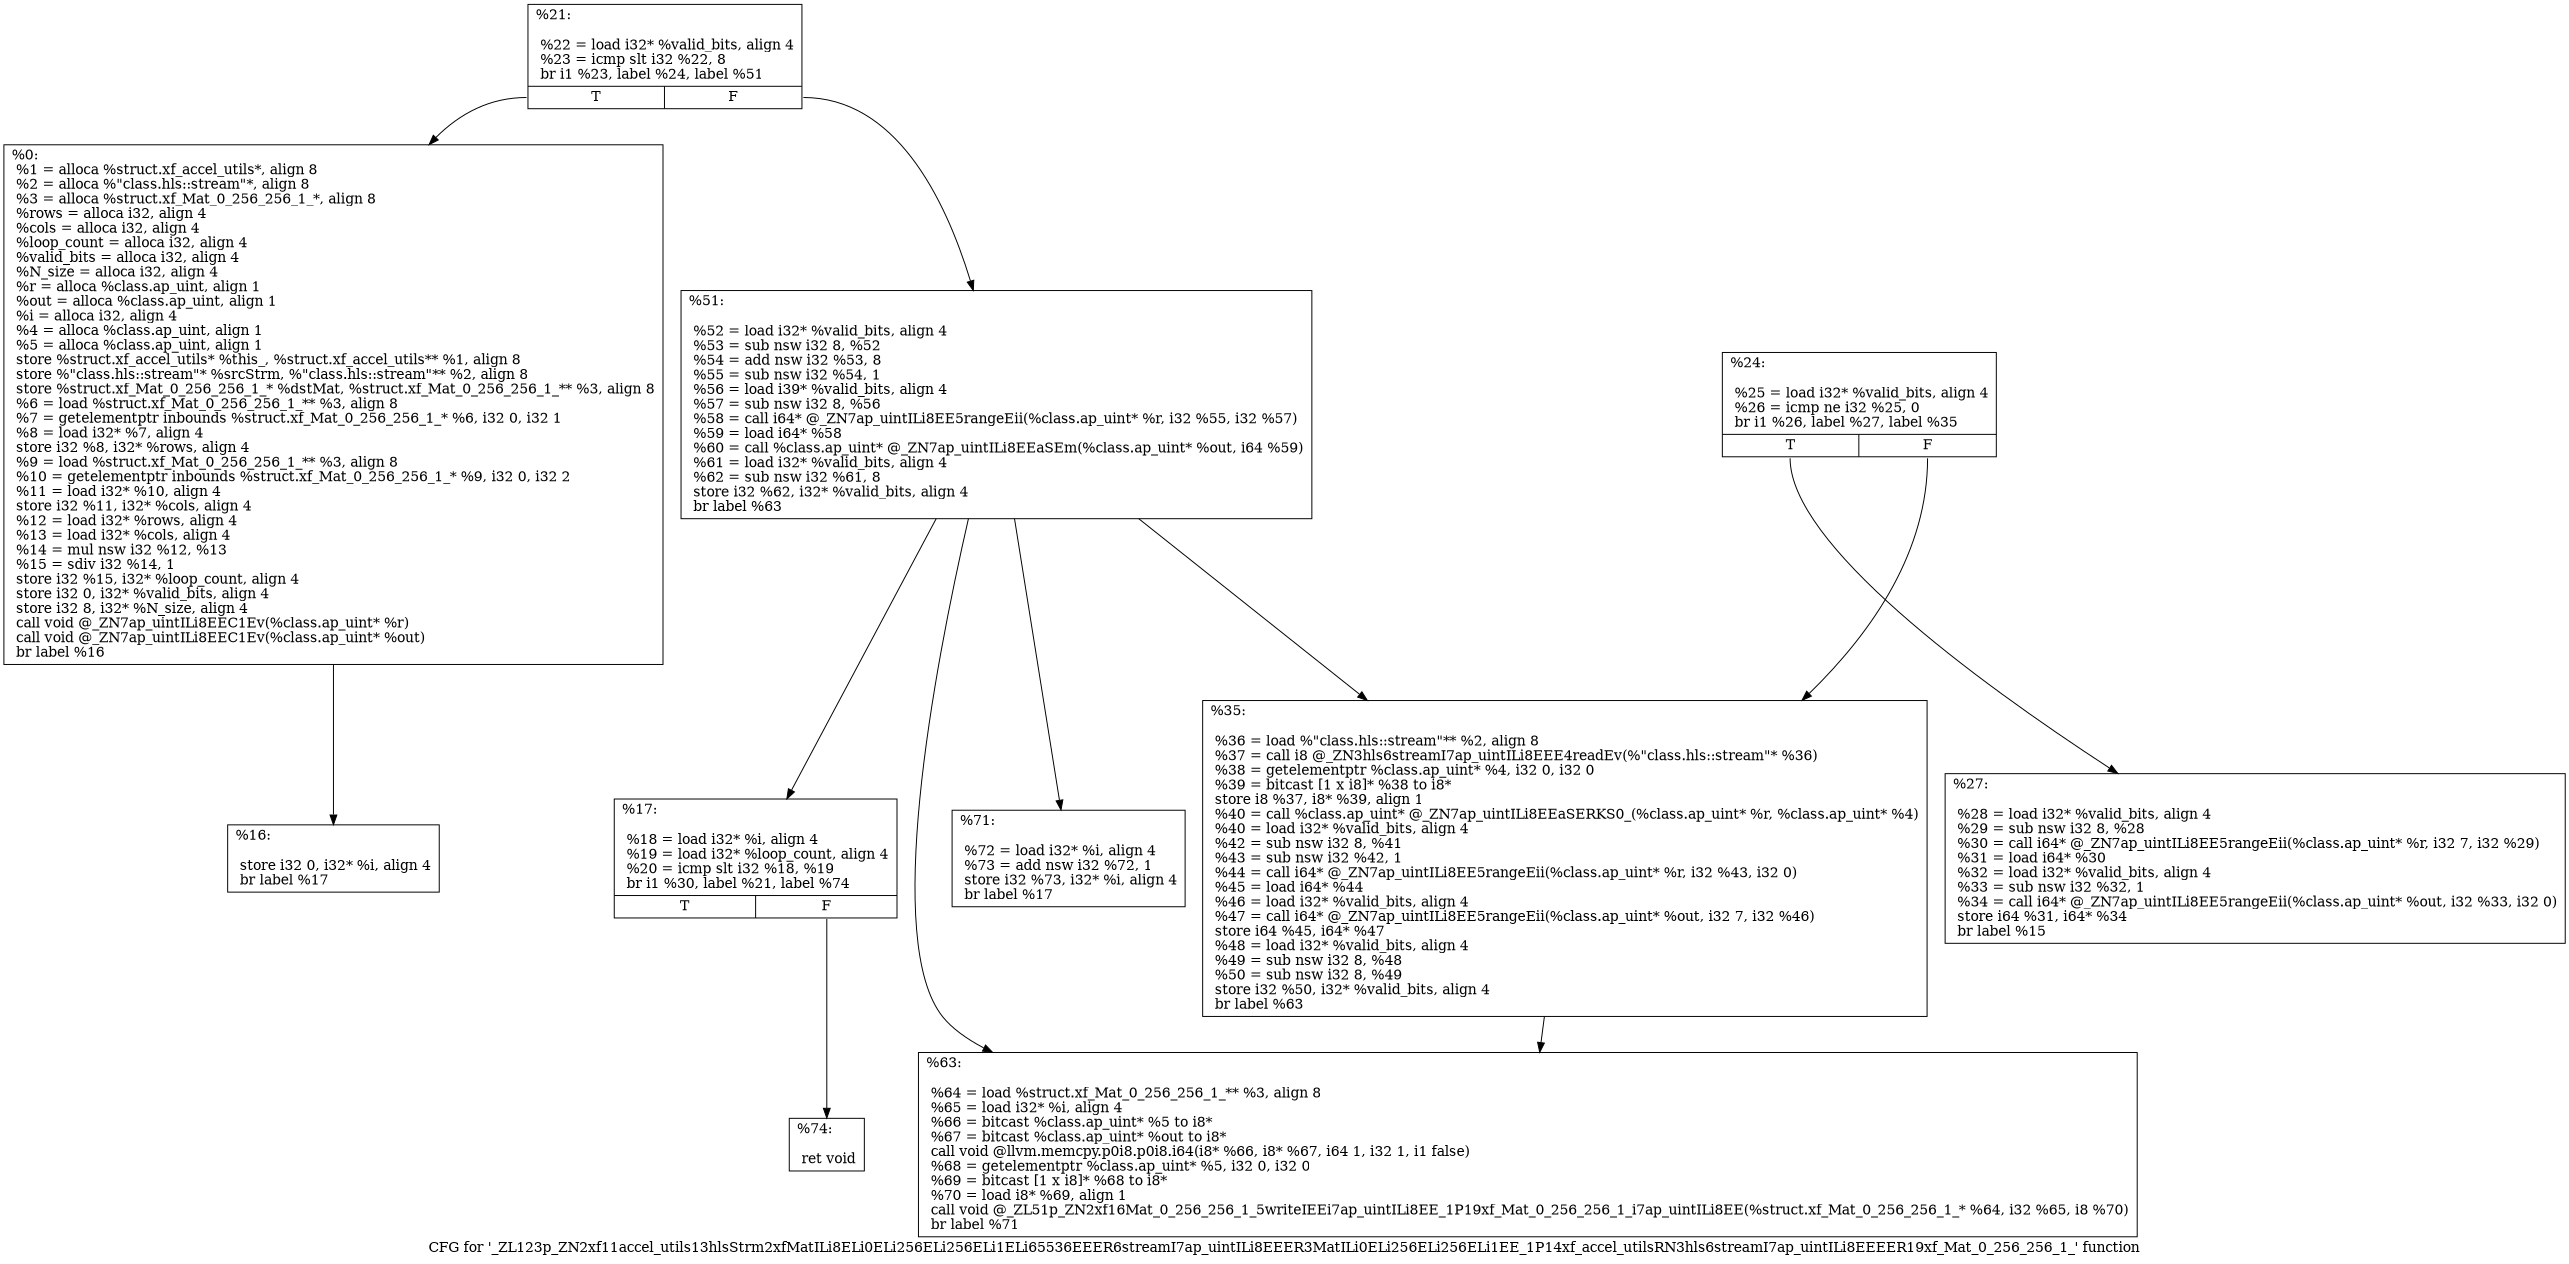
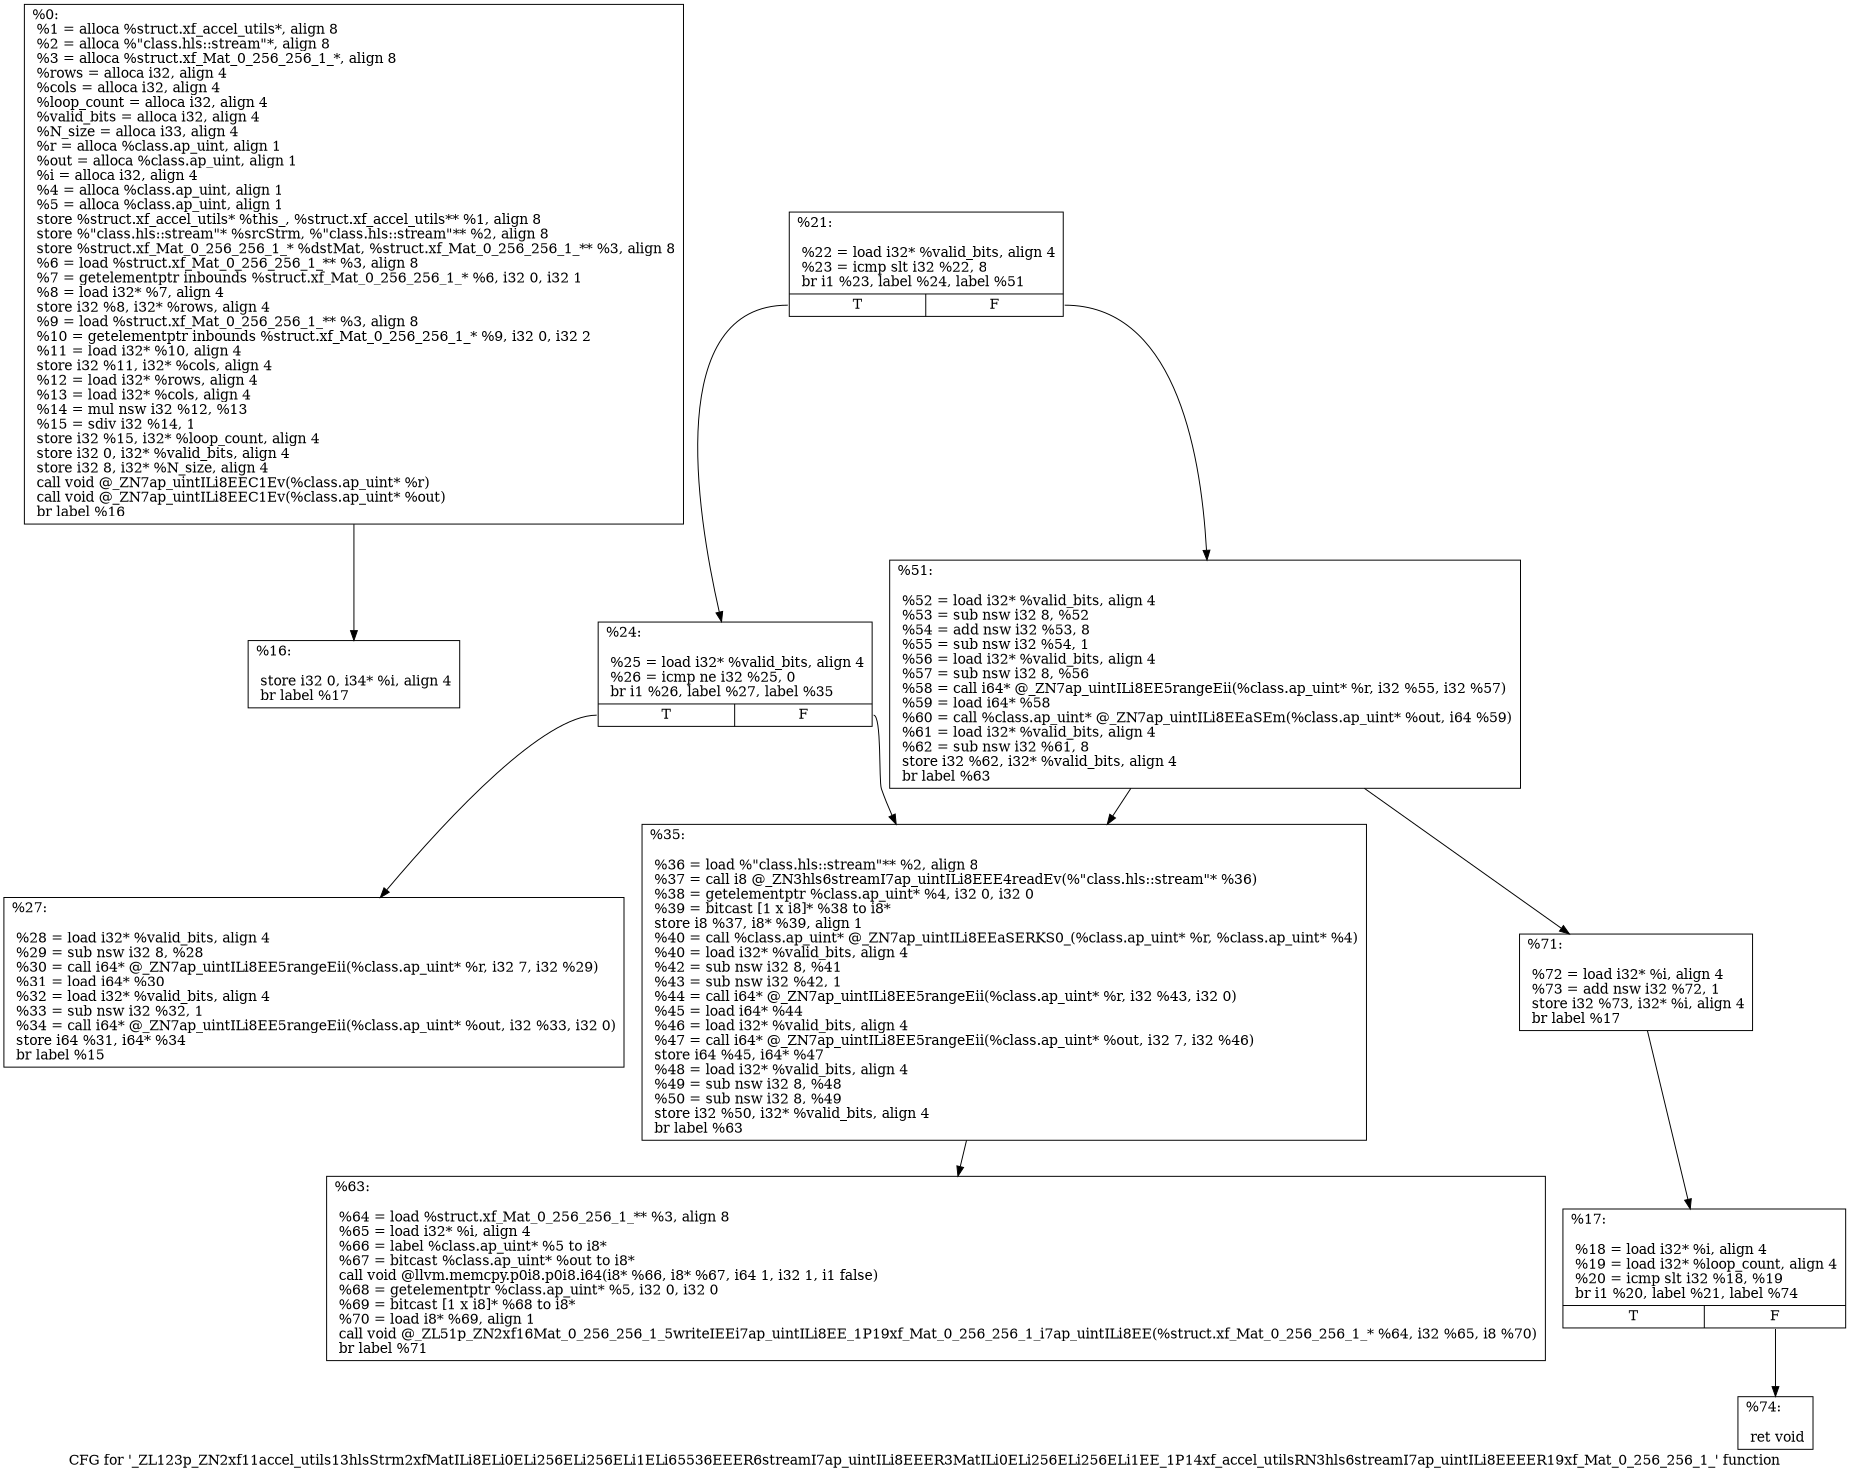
  digraph {
    label="CFG for '_ZL123p_ZN2xf11accel_utils13hlsStrm2xfMatILi8ELi0ELi256ELi256ELi1ELi65536EEER6streamI7ap_uintILi8EEER3MatILi0ELi256ELi256ELi1EE_1P14xf_accel_utilsRN3hls6streamI7ap_uintILi8EEEER19xf_Mat_0_256_256_1_' function"
    node [shape=record]
-   n1 [label="{%0:\l  %1 = alloca %struct.xf_accel_utils*, align 8\l  %2 = alloca %\"class.hls::stream\"*, align 8\l  %3 = alloca %struct.xf_Mat_0_256_256_1_*, align 8\l  %rows = alloca i32, align 4\l  %cols = alloca i32, align 4\l  %loop_count = alloca i32, align 4\l  %valid_bits = alloca i32, align 4\l  %N_size = alloca i32, align 4\l  %r = alloca %class.ap_uint, align 1\l  %out = alloca %class.ap_uint, align 1\l  %i = alloca i32, align 4\l  %4 = alloca %class.ap_uint, align 1\l  %5 = alloca %class.ap_uint, align 1\l  store %struct.xf_accel_utils* %this_, %struct.xf_accel_utils** %1, align 8\l  store %\"class.hls::stream\"* %srcStrm, %\"class.hls::stream\"** %2, align 8\l  store %struct.xf_Mat_0_256_256_1_* %dstMat, %struct.xf_Mat_0_256_256_1_** %3, align 8\l  %6 = load %struct.xf_Mat_0_256_256_1_** %3, align 8\l  %7 = getelementptr inbounds %struct.xf_Mat_0_256_256_1_* %6, i32 0, i32 1\l  %8 = load i32* %7, align 4\l  store i32 %8, i32* %rows, align 4\l  %9 = load %struct.xf_Mat_0_256_256_1_** %3, align 8\l  %10 = getelementptr inbounds %struct.xf_Mat_0_256_256_1_* %9, i32 0, i32 2\l  %11 = load i32* %10, align 4\l  store i32 %11, i32* %cols, align 4\l  %12 = load i32* %rows, align 4\l  %13 = load i32* %cols, align 4\l  %14 = mul nsw i32 %12, %13\l  %15 = sdiv i32 %14, 1\l  store i32 %15, i32* %loop_count, align 4\l  store i32 0, i32* %valid_bits, align 4\l  store i32 8, i32* %N_size, align 4\l  call void @_ZN7ap_uintILi8EEC1Ev(%class.ap_uint* %r)\l  call void @_ZN7ap_uintILi8EEC1Ev(%class.ap_uint* %out)\l  br label %16\l}"]
-   n2 [label="{%16:\l\l  store i32 0, i32* %i, align 4\l  br label %17\l}"]
-   n3 [label="{%17:\l\l  %18 = load i32* %i, align 4\l  %19 = load i32* %loop_count, align 4\l  %20 = icmp slt i32 %18, %19\l  br i1 %30, label %21, label %74\l|{<s0>T|<s1>F}}"]
+   n1 [label="{%0:\l  %1 = alloca %struct.xf_accel_utils*, align 8\l  %2 = alloca %\"class.hls::stream\"*, align 8\l  %3 = alloca %struct.xf_Mat_0_256_256_1_*, align 8\l  %rows = alloca i32, align 4\l  %cols = alloca i32, align 4\l  %loop_count = alloca i32, align 4\l  %valid_bits = alloca i32, align 4\l  %N_size = alloca i33, align 4\l  %r = alloca %class.ap_uint, align 1\l  %out = alloca %class.ap_uint, align 1\l  %i = alloca i32, align 4\l  %4 = alloca %class.ap_uint, align 1\l  %5 = alloca %class.ap_uint, align 1\l  store %struct.xf_accel_utils* %this_, %struct.xf_accel_utils** %1, align 8\l  store %\"class.hls::stream\"* %srcStrm, %\"class.hls::stream\"** %2, align 8\l  store %struct.xf_Mat_0_256_256_1_* %dstMat, %struct.xf_Mat_0_256_256_1_** %3, align 8\l  %6 = load %struct.xf_Mat_0_256_256_1_** %3, align 8\l  %7 = getelementptr inbounds %struct.xf_Mat_0_256_256_1_* %6, i32 0, i32 1\l  %8 = load i32* %7, align 4\l  store i32 %8, i32* %rows, align 4\l  %9 = load %struct.xf_Mat_0_256_256_1_** %3, align 8\l  %10 = getelementptr inbounds %struct.xf_Mat_0_256_256_1_* %9, i32 0, i32 2\l  %11 = load i32* %10, align 4\l  store i32 %11, i32* %cols, align 4\l  %12 = load i32* %rows, align 4\l  %13 = load i32* %cols, align 4\l  %14 = mul nsw i32 %12, %13\l  %15 = sdiv i32 %14, 1\l  store i32 %15, i32* %loop_count, align 4\l  store i32 0, i32* %valid_bits, align 4\l  store i32 8, i32* %N_size, align 4\l  call void @_ZN7ap_uintILi8EEC1Ev(%class.ap_uint* %r)\l  call void @_ZN7ap_uintILi8EEC1Ev(%class.ap_uint* %out)\l  br label %16\l}"]
+   n2 [label="{%16:\l\l  store i32 0, i34* %i, align 4\l  br label %17\l}"]
+   n3 [label="{%17:\l\l  %18 = load i32* %i, align 4\l  %19 = load i32* %loop_count, align 4\l  %20 = icmp slt i32 %18, %19\l  br i1 %20, label %21, label %74\l|{<s0>T|<s1>F}}"]
    n4 [label="{%74:\l\l  ret void\l}"]
    n5 [label="{%21:\l\l  %22 = load i32* %valid_bits, align 4\l  %23 = icmp slt i32 %22, 8\l  br i1 %23, label %24, label %51\l|{<s0>T|<s1>F}}"]
    n6 [label="{%24:\l\l  %25 = load i32* %valid_bits, align 4\l  %26 = icmp ne i32 %25, 0\l  br i1 %26, label %27, label %35\l|{<s0>T|<s1>F}}"]
-   n7 [label="{%51:\l\l  %52 = load i32* %valid_bits, align 4\l  %53 = sub nsw i32 8, %52\l  %54 = add nsw i32 %53, 8\l  %55 = sub nsw i32 %54, 1\l  %56 = load i39* %valid_bits, align 4\l  %57 = sub nsw i32 8, %56\l  %58 = call i64* @_ZN7ap_uintILi8EE5rangeEii(%class.ap_uint* %r, i32 %55, i32 %57)\l  %59 = load i64* %58\l  %60 = call %class.ap_uint* @_ZN7ap_uintILi8EEaSEm(%class.ap_uint* %out, i64 %59)\l  %61 = load i32* %valid_bits, align 4\l  %62 = sub nsw i32 %61, 8\l  store i32 %62, i32* %valid_bits, align 4\l  br label %63\l}"]
+   n7 [label="{%51:\l\l  %52 = load i32* %valid_bits, align 4\l  %53 = sub nsw i32 8, %52\l  %54 = add nsw i32 %53, 8\l  %55 = sub nsw i32 %54, 1\l  %56 = load i32* %valid_bits, align 4\l  %57 = sub nsw i32 8, %56\l  %58 = call i64* @_ZN7ap_uintILi8EE5rangeEii(%class.ap_uint* %r, i32 %55, i32 %57)\l  %59 = load i64* %58\l  %60 = call %class.ap_uint* @_ZN7ap_uintILi8EEaSEm(%class.ap_uint* %out, i64 %59)\l  %61 = load i32* %valid_bits, align 4\l  %62 = sub nsw i32 %61, 8\l  store i32 %62, i32* %valid_bits, align 4\l  br label %63\l}"]
    n8 [label="{%27:\l\l  %28 = load i32* %valid_bits, align 4\l  %29 = sub nsw i32 8, %28\l  %30 = call i64* @_ZN7ap_uintILi8EE5rangeEii(%class.ap_uint* %r, i32 7, i32 %29)\l  %31 = load i64* %30\l  %32 = load i32* %valid_bits, align 4\l  %33 = sub nsw i32 %32, 1\l  %34 = call i64* @_ZN7ap_uintILi8EE5rangeEii(%class.ap_uint* %out, i32 %33, i32 0)\l  store i64 %31, i64* %34\l  br label %15\l}"]
    n9 [label="{%35:\l\l  %36 = load %\"class.hls::stream\"** %2, align 8\l  %37 = call i8 @_ZN3hls6streamI7ap_uintILi8EEE4readEv(%\"class.hls::stream\"* %36)\l  %38 = getelementptr %class.ap_uint* %4, i32 0, i32 0\l  %39 = bitcast [1 x i8]* %38 to i8*\l  store i8 %37, i8* %39, align 1\l  %40 = call %class.ap_uint* @_ZN7ap_uintILi8EEaSERKS0_(%class.ap_uint* %r, %class.ap_uint* %4)\l  %40 = load i32* %valid_bits, align 4\l  %42 = sub nsw i32 8, %41\l  %43 = sub nsw i32 %42, 1\l  %44 = call i64* @_ZN7ap_uintILi8EE5rangeEii(%class.ap_uint* %r, i32 %43, i32 0)\l  %45 = load i64* %44\l  %46 = load i32* %valid_bits, align 4\l  %47 = call i64* @_ZN7ap_uintILi8EE5rangeEii(%class.ap_uint* %out, i32 7, i32 %46)\l  store i64 %45, i64* %47\l  %48 = load i32* %valid_bits, align 4\l  %49 = sub nsw i32 8, %48\l  %50 = sub nsw i32 8, %49\l  store i32 %50, i32* %valid_bits, align 4\l  br label %63\l}"]
-   n10 [label="{%63:\l\l  %64 = load %struct.xf_Mat_0_256_256_1_** %3, align 8\l  %65 = load i32* %i, align 4\l  %66 = bitcast %class.ap_uint* %5 to i8*\l  %67 = bitcast %class.ap_uint* %out to i8*\l  call void @llvm.memcpy.p0i8.p0i8.i64(i8* %66, i8* %67, i64 1, i32 1, i1 false)\l  %68 = getelementptr %class.ap_uint* %5, i32 0, i32 0\l  %69 = bitcast [1 x i8]* %68 to i8*\l  %70 = load i8* %69, align 1\l  call void @_ZL51p_ZN2xf16Mat_0_256_256_1_5writeIEEi7ap_uintILi8EE_1P19xf_Mat_0_256_256_1_i7ap_uintILi8EE(%struct.xf_Mat_0_256_256_1_* %64, i32 %65, i8 %70)\l  br label %71\l}"]
+   n10 [label="{%63:\l\l  %64 = load %struct.xf_Mat_0_256_256_1_** %3, align 8\l  %65 = load i32* %i, align 4\l  %66 = label %class.ap_uint* %5 to i8*\l  %67 = bitcast %class.ap_uint* %out to i8*\l  call void @llvm.memcpy.p0i8.p0i8.i64(i8* %66, i8* %67, i64 1, i32 1, i1 false)\l  %68 = getelementptr %class.ap_uint* %5, i32 0, i32 0\l  %69 = bitcast [1 x i8]* %68 to i8*\l  %70 = load i8* %69, align 1\l  call void @_ZL51p_ZN2xf16Mat_0_256_256_1_5writeIEEi7ap_uintILi8EE_1P19xf_Mat_0_256_256_1_i7ap_uintILi8EE(%struct.xf_Mat_0_256_256_1_* %64, i32 %65, i8 %70)\l  br label %71\l}"]
    n11 [label="{%71:\l\l  %72 = load i32* %i, align 4\l  %73 = add nsw i32 %72, 1\l  store i32 %73, i32* %i, align 4\l  br label %17\l}"]
    n1 -> n2
    n3 -> n4 [tailport=s1]
-   n5 -> n1 [tailport=s0]
+   n5 -> n6 [tailport=s0]
    n5 -> n7 [tailport=s1]
    n6 -> n8 [tailport=s0]
    n6 -> n9 [tailport=s1]
    n7 -> n9
-   n7 -> n10
    n7 -> n11
    n9 -> n10
-   n7 -> n3
+   n11 -> n3
  }
